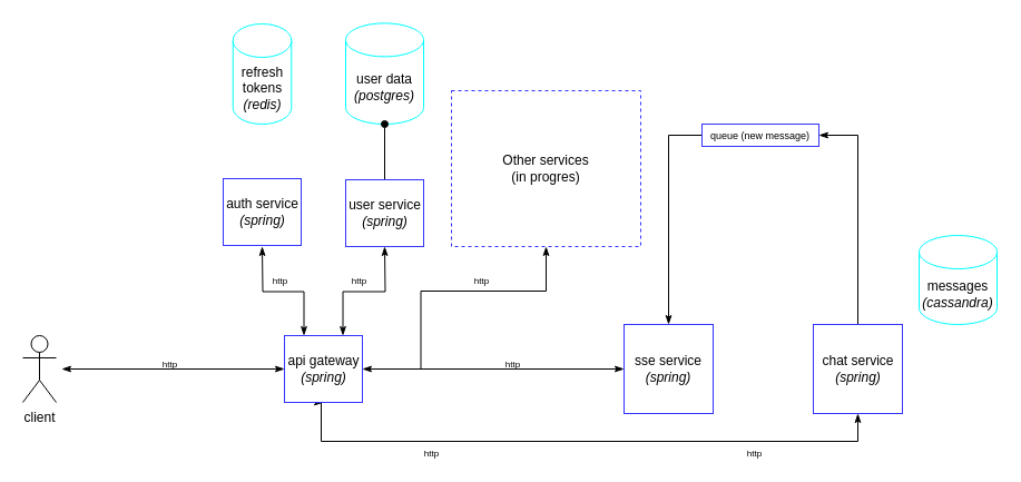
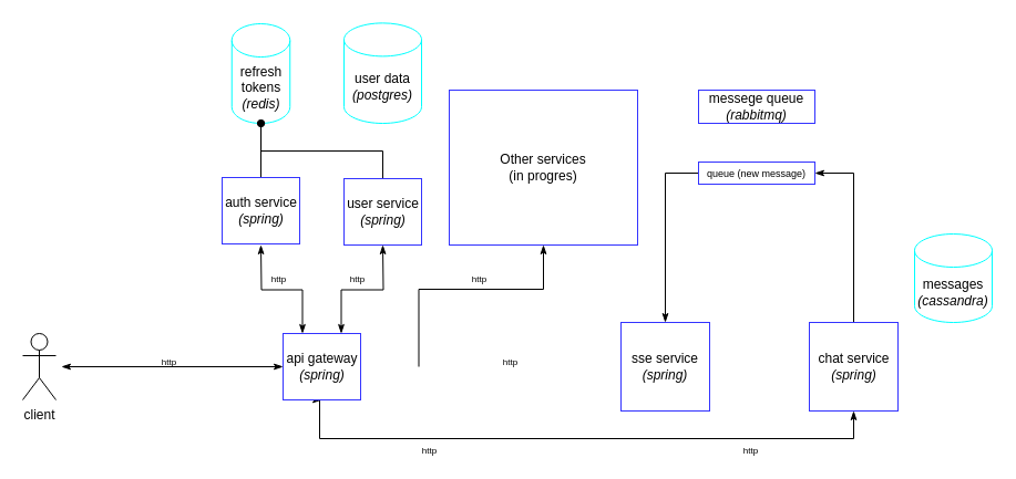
  <mxCell id="0" />
  <mxCell id="1" parent="0" />
  <mxCell id="2" style="edgeStyle=orthogonalEdgeStyle;rounded=0;orthogonalLoop=1;jettySize=auto;html=1;entryX=0.5;entryY=1;entryDx=0;entryDy=0;startArrow=classicThin;startFill=1;endArrow=classicThin;endFill=1;exitX=0.5;exitY=1;exitDx=0;exitDy=0;" parent="1" source="5" target="7" edge="1"><mxGeometry relative="1" as="geometry"><Array as="points"><mxPoint x="288" y="396" /><mxPoint x="770" y="396" /></Array><mxPoint x="285" y="391" as="sourcePoint" /></mxGeometry></mxCell>
  <mxCell id="3" style="edgeStyle=orthogonalEdgeStyle;rounded=0;orthogonalLoop=1;jettySize=auto;html=1;exitX=0.75;exitY=0;exitDx=0;exitDy=0;endArrow=classicThin;endFill=1;startArrow=classicThin;startFill=1;" edge="1" parent="1" source="5"><mxGeometry relative="1" as="geometry"><mxPoint x="345" y="221" as="targetPoint" /></mxGeometry></mxCell>
  <mxCell id="4" style="edgeStyle=orthogonalEdgeStyle;rounded=0;orthogonalLoop=1;jettySize=auto;html=1;exitX=0.25;exitY=0;exitDx=0;exitDy=0;endArrow=classicThin;endFill=1;startArrow=classicThin;startFill=1;" edge="1" parent="1" source="5"><mxGeometry relative="1" as="geometry"><mxPoint x="235" y="221" as="targetPoint" /></mxGeometry></mxCell>
  <mxCell id="5" value="api gateway&lt;br&gt;&lt;i&gt;(spring)&lt;/i&gt;" style="html=1;strokeColor=#3333FF;" parent="1" vertex="1"><mxGeometry x="255" y="301" width="70" height="60" as="geometry" /></mxCell>
  <mxCell id="6" style="edgeStyle=orthogonalEdgeStyle;rounded=0;orthogonalLoop=1;jettySize=auto;html=1;exitX=0.5;exitY=0;exitDx=0;exitDy=0;endArrow=classicThin;endFill=1;entryX=1;entryY=0.5;entryDx=0;entryDy=0;" parent="1" source="7" target="13" edge="1"><mxGeometry relative="1" as="geometry"><mxPoint x="770" y="121" as="targetPoint" /></mxGeometry></mxCell>
  <mxCell id="7" value="chat service&lt;br&gt;&lt;i style=&quot;&quot;&gt;(spring)&lt;/i&gt;" style="html=1;strokeColor=#3333FF;" parent="1" vertex="1"><mxGeometry x="730" y="291" width="80" height="80" as="geometry" /></mxCell>
  <mxCell id="8" value="refresh tokens&lt;br&gt;&lt;i&gt;(redis)&lt;/i&gt;" style="shape=cylinder3;whiteSpace=wrap;html=1;boundedLbl=1;backgroundOutline=1;size=15;strokeColor=#00FFFF;" parent="1" vertex="1"><mxGeometry x="208.75" y="21" width="52.5" height="90" as="geometry" /></mxCell>
  <mxCell id="9" value="messages&lt;br&gt;&lt;i&gt;(cassandra)&lt;/i&gt;" style="shape=cylinder3;whiteSpace=wrap;html=1;boundedLbl=1;backgroundOutline=1;size=15;strokeColor=#00FFFF;" parent="1" vertex="1"><mxGeometry x="825" y="211" width="70" height="80" as="geometry" /></mxCell>
  <mxCell id="10" value="sse service&lt;br&gt;&lt;i&gt;(spring)&lt;/i&gt;" style="whiteSpace=wrap;html=1;aspect=fixed;strokeColor=#3333FF;" parent="1" vertex="1"><mxGeometry x="560" y="291" width="80" height="80" as="geometry" /></mxCell>
+ <mxCell id="11" value="messege queue&lt;br&gt;&lt;i&gt;(rabbitmq)&lt;/i&gt;" style="rounded=0;whiteSpace=wrap;html=1;strokeColor=#3333FF;" parent="1" vertex="1"><mxGeometry x="630" y="81" width="105" height="30" as="geometry" /></mxCell>
  <mxCell id="12" style="edgeStyle=orthogonalEdgeStyle;rounded=0;orthogonalLoop=1;jettySize=auto;html=1;exitX=0;exitY=0.5;exitDx=0;exitDy=0;entryX=0.5;entryY=0;entryDx=0;entryDy=0;endArrow=classicThin;endFill=1;startArrow=none;startFill=0;" parent="1" source="13" target="10" edge="1"><mxGeometry relative="1" as="geometry"><mxPoint x="600" y="221" as="targetPoint" /></mxGeometry></mxCell>
- <mxCell id="13" value="&lt;font style=&quot;font-size: 9px;&quot;&gt;queue (new message)&lt;/font&gt;" style="rounded=0;whiteSpace=wrap;html=1;strokeColor=#3333FF;" parent="1" vertex="1"><mxGeometry x="630" y="111" width="105" height="20" as="geometry" /></mxCell>
+ <mxCell id="13" value="&lt;font style=&quot;font-size: 9px;&quot;&gt;queue (new message)&lt;/font&gt;" style="rounded=0;whiteSpace=wrap;html=1;strokeColor=#3333FF;" parent="1" vertex="1"><mxGeometry x="630" y="146" width="105" height="20" as="geometry" /></mxCell>
  <mxCell id="14" value="client" style="shape=umlActor;verticalLabelPosition=bottom;verticalAlign=top;html=1;outlineConnect=0;" parent="1" vertex="1"><mxGeometry x="20" y="300.99" width="30" height="60" as="geometry" /></mxCell>
  <mxCell id="15" value="" style="endArrow=classicThin;startArrow=classicThin;html=1;rounded=0;entryX=0;entryY=0.5;entryDx=0;entryDy=0;startFill=1;endFill=1;" parent="1" target="5" edge="1"><mxGeometry width="50" height="50" relative="1" as="geometry"><mxPoint x="55" y="331" as="sourcePoint" /><mxPoint x="600" y="271" as="targetPoint" /></mxGeometry></mxCell>
  <mxCell id="16" value="user data&lt;br&gt;&lt;i&gt;(postgres)&lt;/i&gt;" style="shape=cylinder3;whiteSpace=wrap;html=1;boundedLbl=1;backgroundOutline=1;size=15;strokeColor=#00FFFF;" parent="1" vertex="1"><mxGeometry x="310" y="20.38" width="70" height="90.62" as="geometry" /></mxCell>
- <mxCell id="17" value="Other services&lt;br&gt;(in progres)" style="rounded=0;whiteSpace=wrap;html=1;strokeColor=#3333FF;dashed=1;" parent="1" vertex="1"><mxGeometry x="405" y="81" width="170" height="140" as="geometry" /></mxCell>
- <mxCell id="18" style="edgeStyle=orthogonalEdgeStyle;rounded=0;orthogonalLoop=1;jettySize=auto;html=1;exitX=0;exitY=0.5;exitDx=0;exitDy=0;entryX=1;entryY=0.5;entryDx=0;entryDy=0;endArrow=classicThin;endFill=1;startArrow=classicThin;startFill=1;" parent="1" source="10" target="5" edge="1"><mxGeometry relative="1" as="geometry"><mxPoint x="530" y="345" as="targetPoint" /><mxPoint x="440" y="331" as="sourcePoint" /></mxGeometry></mxCell>
+ <mxCell id="17" value="Other services&lt;br&gt;(in progres)" style="rounded=0;whiteSpace=wrap;html=1;strokeColor=#3333FF;" parent="1" vertex="1"><mxGeometry x="405" y="81" width="170" height="140" as="geometry" /></mxCell>
  <mxCell id="19" value="&lt;font style=&quot;font-size: 8px;&quot;&gt;http&lt;/font&gt;" style="text;html=1;strokeColor=none;fillColor=none;align=center;verticalAlign=middle;whiteSpace=wrap;rounded=0;" parent="1" vertex="1"><mxGeometry x="452.5" y="320.75" width="15" height="10" as="geometry" /></mxCell>
  <mxCell id="20" value="&lt;font style=&quot;font-size: 8px;&quot;&gt;http&lt;/font&gt;" style="text;html=1;strokeColor=none;fillColor=none;align=center;verticalAlign=middle;whiteSpace=wrap;rounded=0;rotation=0;" parent="1" vertex="1"><mxGeometry x="425" y="246" width="15" height="10" as="geometry" /></mxCell>
  <mxCell id="21" value="&lt;font style=&quot;font-size: 8px;&quot;&gt;http&lt;/font&gt;" style="text;html=1;strokeColor=none;fillColor=none;align=center;verticalAlign=middle;whiteSpace=wrap;rounded=0;" parent="1" vertex="1"><mxGeometry x="145" y="320.75" width="15" height="10" as="geometry" /></mxCell>
  <mxCell id="22" value="" style="endArrow=classicThin;html=1;rounded=0;entryX=0.5;entryY=1;entryDx=0;entryDy=0;startArrow=none;startFill=0;endFill=1;" parent="1" target="17" edge="1"><mxGeometry width="50" height="50" relative="1" as="geometry"><mxPoint x="377.5" y="331" as="sourcePoint" /><mxPoint x="438.13" y="261" as="targetPoint" /><Array as="points"><mxPoint x="377.5" y="261" /><mxPoint x="490" y="261" /></Array></mxGeometry></mxCell>
  <mxCell id="23" value="&lt;font style=&quot;font-size: 8px;&quot;&gt;http&lt;/font&gt;" style="text;html=1;strokeColor=none;fillColor=none;align=center;verticalAlign=middle;whiteSpace=wrap;rounded=0;" parent="1" vertex="1"><mxGeometry x="380" y="401" width="15" height="10" as="geometry" /></mxCell>
  <mxCell id="24" value="&lt;font style=&quot;font-size: 8px;&quot;&gt;http&lt;/font&gt;" style="text;html=1;strokeColor=none;fillColor=none;align=center;verticalAlign=middle;whiteSpace=wrap;rounded=0;" parent="1" vertex="1"><mxGeometry x="670" y="401" width="15" height="10" as="geometry" /></mxCell>
+ <mxCell id="25" style="edgeStyle=orthogonalEdgeStyle;rounded=0;orthogonalLoop=1;jettySize=auto;html=1;exitX=0.5;exitY=0;exitDx=0;exitDy=0;entryX=0.5;entryY=1;entryDx=0;entryDy=0;entryPerimeter=0;endArrow=oval;endFill=1;" edge="1" parent="1" source="26" target="8"><mxGeometry relative="1" as="geometry" /></mxCell>
  <mxCell id="26" value="auth service&lt;br&gt;&lt;i&gt;(spring)&lt;/i&gt;" style="html=1;strokeColor=#3333FF;" parent="1" vertex="1"><mxGeometry x="200" y="160" width="70" height="60" as="geometry" /></mxCell>
  <mxCell id="27" value="&lt;font style=&quot;font-size: 8px;&quot;&gt;http&lt;/font&gt;" style="text;html=1;strokeColor=none;fillColor=none;align=center;verticalAlign=middle;whiteSpace=wrap;rounded=0;" parent="1" vertex="1"><mxGeometry x="243.5" y="246" width="15" height="10" as="geometry" /></mxCell>
- <mxCell id="28" style="edgeStyle=orthogonalEdgeStyle;rounded=0;orthogonalLoop=1;jettySize=auto;html=1;exitX=0.5;exitY=0;exitDx=0;exitDy=0;entryX=0.5;entryY=1;entryDx=0;entryDy=0;entryPerimeter=0;endArrow=oval;endFill=1;" edge="1" parent="1" source="29" target="16"><mxGeometry relative="1" as="geometry" /></mxCell>
+ <mxCell id="28" style="edgeStyle=orthogonalEdgeStyle;rounded=0;orthogonalLoop=1;jettySize=auto;html=1;exitX=0.5;exitY=0;exitDx=0;exitDy=0;endArrow=oval;endFill=1;" edge="1" parent="1" source="29" target="8"><mxGeometry relative="1" as="geometry" /></mxCell>
  <mxCell id="29" value="user service&lt;br&gt;&lt;i&gt;(spring)&lt;/i&gt;" style="html=1;strokeColor=#3333FF;" vertex="1" parent="1"><mxGeometry x="310" y="161" width="70" height="60" as="geometry" /></mxCell>
  <mxCell id="30" value="&lt;font style=&quot;font-size: 8px;&quot;&gt;http&lt;/font&gt;" style="text;html=1;strokeColor=none;fillColor=none;align=center;verticalAlign=middle;whiteSpace=wrap;rounded=0;" vertex="1" parent="1"><mxGeometry x="315" y="246" width="15" height="10" as="geometry" /></mxCell>
